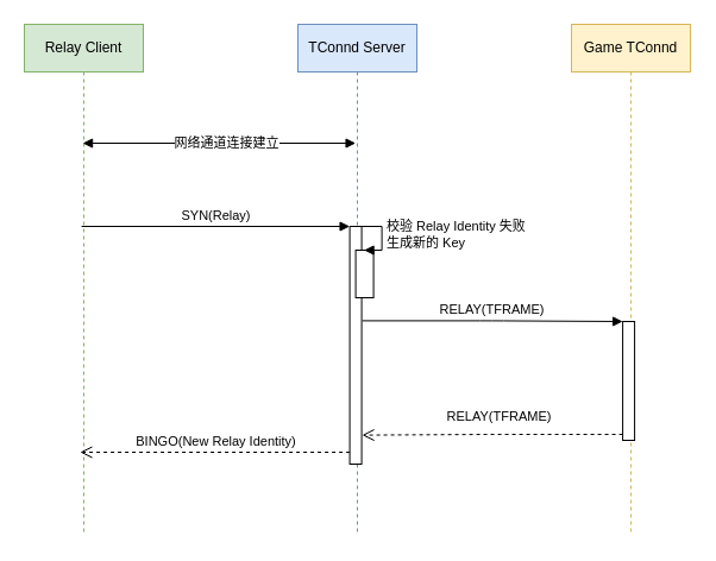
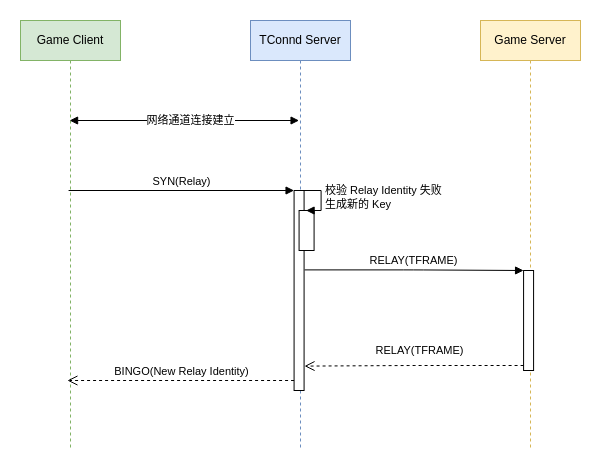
  <mxCell id="0" />
  <mxCell id="1" parent="0" />
- <mxCell id="2" value="Relay Client" style="shape=umlLifeline;perimeter=lifelinePerimeter;whiteSpace=wrap;html=1;container=1;collapsible=0;recursiveResize=0;outlineConnect=0;fillColor=#d5e8d4;strokeColor=#82b366;" vertex="1" parent="1"><mxGeometry x="20" y="20" width="100" height="430" as="geometry" /></mxCell>
+ <mxCell id="2" value="Game Client" style="shape=umlLifeline;perimeter=lifelinePerimeter;whiteSpace=wrap;html=1;container=1;collapsible=0;recursiveResize=0;outlineConnect=0;fillColor=#d5e8d4;strokeColor=#82b366;" vertex="1" parent="1"><mxGeometry x="20" y="20" width="100" height="430" as="geometry" /></mxCell>
  <mxCell id="3" value="TConnd Server" style="shape=umlLifeline;perimeter=lifelinePerimeter;whiteSpace=wrap;html=1;container=1;collapsible=0;recursiveResize=0;outlineConnect=0;fillColor=#dae8fc;strokeColor=#6c8ebf;" vertex="1" parent="1"><mxGeometry x="250" y="20" width="100" height="430" as="geometry" /></mxCell>
- <mxCell id="4" value="Game TConnd" style="shape=umlLifeline;perimeter=lifelinePerimeter;whiteSpace=wrap;html=1;container=1;collapsible=0;recursiveResize=0;outlineConnect=0;fillColor=#fff2cc;strokeColor=#d6b656;" vertex="1" parent="1"><mxGeometry x="480" y="20" width="100" height="430" as="geometry" /></mxCell>
+ <mxCell id="4" value="Game Server" style="shape=umlLifeline;perimeter=lifelinePerimeter;whiteSpace=wrap;html=1;container=1;collapsible=0;recursiveResize=0;outlineConnect=0;fillColor=#fff2cc;strokeColor=#d6b656;" vertex="1" parent="1"><mxGeometry x="480" y="20" width="100" height="430" as="geometry" /></mxCell>
  <mxCell id="5" value="" style="html=1;points=[];perimeter=orthogonalPerimeter;" vertex="1" parent="4"><mxGeometry x="43.08" y="250" width="10" height="100" as="geometry" /></mxCell>
  <mxCell id="6" value="" style="html=1;points=[];perimeter=orthogonalPerimeter;" vertex="1" parent="1"><mxGeometry x="293.58" y="190" width="10" height="200" as="geometry" /></mxCell>
  <mxCell id="7" value="SYN(Relay)" style="html=1;verticalAlign=bottom;endArrow=block;entryX=0;entryY=0;" edge="1" parent="1" target="6"><mxGeometry relative="1" as="geometry"><mxPoint x="68.08" y="190" as="sourcePoint" /></mxGeometry></mxCell>
  <mxCell id="8" value="BINGO(New Relay Identity)" style="html=1;verticalAlign=bottom;endArrow=open;dashed=1;endSize=8;exitX=0;exitY=0.95;" edge="1" parent="1" source="6"><mxGeometry relative="1" as="geometry"><mxPoint x="66.913" y="380" as="targetPoint" /></mxGeometry></mxCell>
  <mxCell id="9" value="" style="html=1;points=[];perimeter=orthogonalPerimeter;" vertex="1" parent="1"><mxGeometry x="298.58" y="210" width="15" height="40" as="geometry" /></mxCell>
  <mxCell id="10" value="校验 Relay Identity 失败&lt;br&gt;生成新的 Key" style="edgeStyle=orthogonalEdgeStyle;html=1;align=left;spacingLeft=2;endArrow=block;rounded=0;entryX=1;entryY=0;" edge="1" parent="1"><mxGeometry relative="1" as="geometry"><mxPoint x="298.58" y="190" as="sourcePoint" /><Array as="points"><mxPoint x="320.58" y="190" /></Array><mxPoint x="305.58" y="210" as="targetPoint" /></mxGeometry></mxCell>
  <mxCell id="11" value="RELAY(TFRAME)" style="html=1;verticalAlign=bottom;endArrow=block;entryX=0;entryY=0;exitX=1.052;exitY=0.397;exitDx=0;exitDy=0;exitPerimeter=0;edgeStyle=orthogonalEdgeStyle;" edge="1" target="5" parent="1" source="6"><mxGeometry relative="1" as="geometry"><mxPoint x="308.08" y="270" as="sourcePoint" /><Array as="points"><mxPoint x="413.08" y="269" /><mxPoint x="523.08" y="270" /></Array></mxGeometry></mxCell>
  <mxCell id="12" value="RELAY(TFRAME)" style="html=1;verticalAlign=bottom;endArrow=open;dashed=1;endSize=8;exitX=0;exitY=0.95;edgeStyle=orthogonalEdgeStyle;entryX=1.043;entryY=0.878;entryDx=0;entryDy=0;entryPerimeter=0;" edge="1" source="5" parent="1" target="6"><mxGeometry x="-0.05" y="-6" relative="1" as="geometry"><mxPoint x="302.08" y="345" as="targetPoint" /><mxPoint as="offset" /></mxGeometry></mxCell>
  <mxCell id="13" value="" style="endArrow=block;startArrow=block;endFill=1;startFill=1;html=1;" edge="1" parent="1"><mxGeometry width="160" relative="1" as="geometry"><mxPoint x="69.08" y="120" as="sourcePoint" /><mxPoint x="298.58" y="120" as="targetPoint" /><Array as="points"><mxPoint x="219.08" y="120" /></Array></mxGeometry></mxCell>
  <mxCell id="14" value="网络通道连接建立" style="edgeLabel;html=1;align=center;verticalAlign=middle;resizable=0;points=[];" vertex="1" connectable="0" parent="13"><mxGeometry x="-0.163" y="1" relative="1" as="geometry"><mxPoint x="24" as="offset" /></mxGeometry></mxCell>
